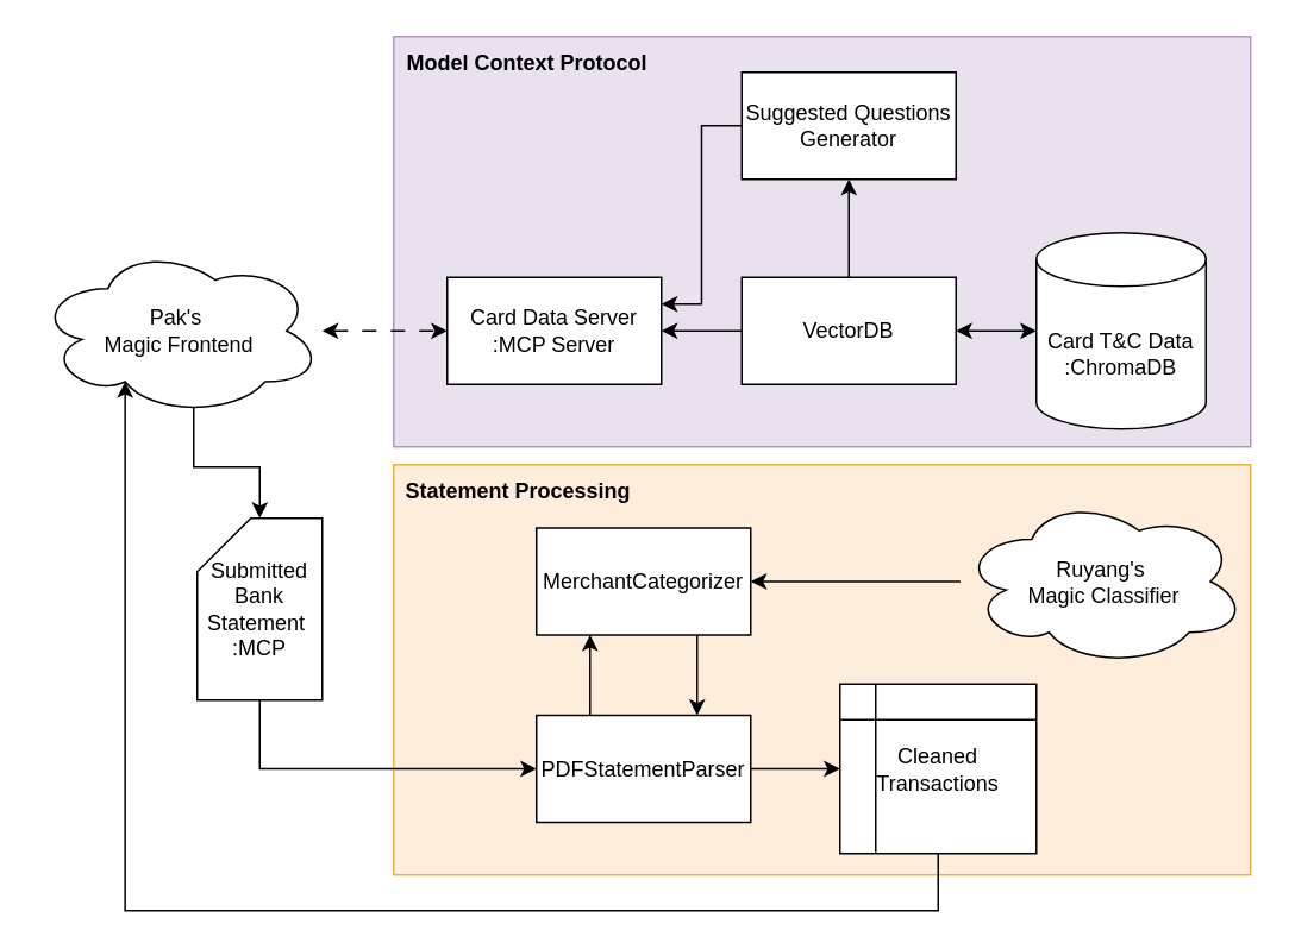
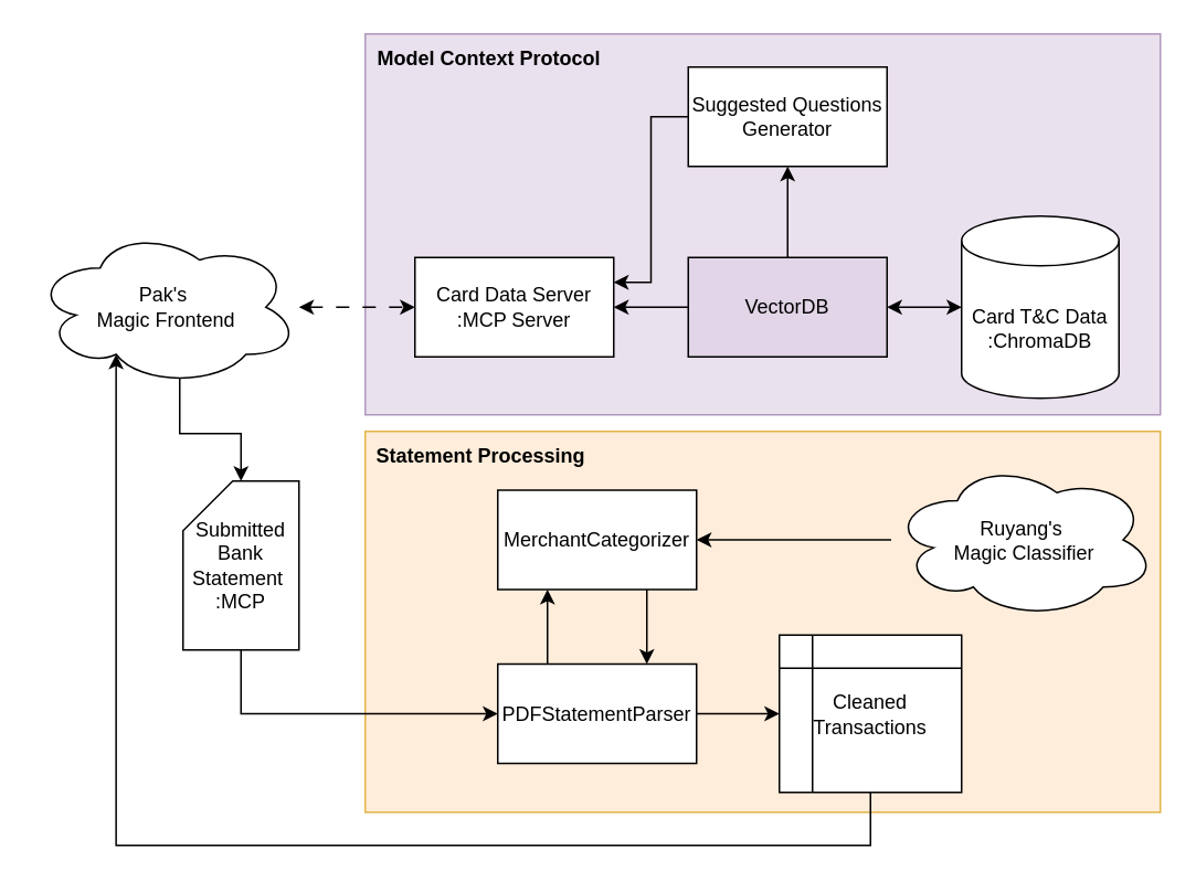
  <mxCell id="0" />
  <mxCell id="1" parent="0" />
  <mxCell id="2" value="" style="rounded=0;whiteSpace=wrap;html=1;fillColor=#ffe6cc;strokeColor=#d79b00;opacity=70;" vertex="1" parent="1"><mxGeometry x="220" y="260" width="480" height="230" as="geometry" /></mxCell>
  <mxCell id="3" value="" style="rounded=0;whiteSpace=wrap;html=1;fillColor=#e1d5e7;strokeColor=#9673a6;opacity=70;" vertex="1" parent="1"><mxGeometry x="220" y="20" width="480" height="230" as="geometry" /></mxCell>
  <mxCell id="4" value="Card T&amp;amp;C Data :ChromaDB" style="shape=cylinder3;whiteSpace=wrap;html=1;boundedLbl=1;backgroundOutline=1;size=15;" vertex="1" parent="1"><mxGeometry x="580" y="130" width="95" height="110" as="geometry" /></mxCell>
  <mxCell id="5" style="edgeStyle=orthogonalEdgeStyle;rounded=0;orthogonalLoop=1;jettySize=auto;html=1;entryX=1;entryY=0.5;entryDx=0;entryDy=0;" edge="1" parent="1" source="7" target="9"><mxGeometry relative="1" as="geometry" /></mxCell>
  <mxCell id="6" style="edgeStyle=orthogonalEdgeStyle;rounded=0;orthogonalLoop=1;jettySize=auto;html=1;entryX=0.5;entryY=1;entryDx=0;entryDy=0;" edge="1" parent="1" source="7" target="11"><mxGeometry relative="1" as="geometry" /></mxCell>
- <mxCell id="7" value="VectorDB" style="rounded=0;whiteSpace=wrap;html=1;" vertex="1" parent="1"><mxGeometry x="415" y="155" width="120" height="60" as="geometry" /></mxCell>
+ <mxCell id="7" value="VectorDB" style="rounded=0;whiteSpace=wrap;html=1;fillColor=#e1d5e7;" vertex="1" parent="1"><mxGeometry x="415" y="155" width="120" height="60" as="geometry" /></mxCell>
  <mxCell id="8" style="edgeStyle=orthogonalEdgeStyle;rounded=0;orthogonalLoop=1;jettySize=auto;html=1;entryX=0;entryY=0.5;entryDx=0;entryDy=0;entryPerimeter=0;startArrow=classic;startFill=1;" edge="1" parent="1" source="7" target="4"><mxGeometry relative="1" as="geometry" /></mxCell>
  <mxCell id="9" value="Card Data Server :MCP Server" style="rounded=0;whiteSpace=wrap;html=1;" vertex="1" parent="1"><mxGeometry x="250" y="155" width="120" height="60" as="geometry" /></mxCell>
  <mxCell id="10" style="edgeStyle=orthogonalEdgeStyle;rounded=0;orthogonalLoop=1;jettySize=auto;html=1;entryX=1;entryY=0.25;entryDx=0;entryDy=0;" edge="1" parent="1" source="11" target="9"><mxGeometry relative="1" as="geometry" /></mxCell>
  <mxCell id="11" value="Suggested Questions Generator" style="rounded=0;whiteSpace=wrap;html=1;" vertex="1" parent="1"><mxGeometry x="415" y="40" width="120" height="60" as="geometry" /></mxCell>
  <mxCell id="12" style="edgeStyle=orthogonalEdgeStyle;rounded=0;orthogonalLoop=1;jettySize=auto;html=1;exitX=0.5;exitY=1;exitDx=0;exitDy=0;exitPerimeter=0;entryX=0;entryY=0.5;entryDx=0;entryDy=0;" edge="1" parent="1" source="13" target="16"><mxGeometry relative="1" as="geometry" /></mxCell>
  <mxCell id="13" value="Submitted Bank Statement&amp;nbsp;&lt;div&gt;:MCP&lt;/div&gt;" style="shape=card;whiteSpace=wrap;html=1;" vertex="1" parent="1"><mxGeometry x="110" y="290" width="70" height="102" as="geometry" /></mxCell>
  <mxCell id="14" style="edgeStyle=orthogonalEdgeStyle;rounded=0;orthogonalLoop=1;jettySize=auto;html=1;exitX=0.25;exitY=0;exitDx=0;exitDy=0;entryX=0.25;entryY=1;entryDx=0;entryDy=0;" edge="1" parent="1" source="16" target="18"><mxGeometry relative="1" as="geometry" /></mxCell>
  <mxCell id="15" style="edgeStyle=orthogonalEdgeStyle;rounded=0;orthogonalLoop=1;jettySize=auto;html=1;exitX=1;exitY=0.5;exitDx=0;exitDy=0;" edge="1" parent="1" source="16" target="19"><mxGeometry relative="1" as="geometry" /></mxCell>
  <mxCell id="16" value="PDFStatementParser" style="rounded=0;whiteSpace=wrap;html=1;" vertex="1" parent="1"><mxGeometry x="300" y="400.5" width="120" height="60" as="geometry" /></mxCell>
  <mxCell id="17" style="edgeStyle=orthogonalEdgeStyle;rounded=0;orthogonalLoop=1;jettySize=auto;html=1;exitX=0.75;exitY=1;exitDx=0;exitDy=0;entryX=0.75;entryY=0;entryDx=0;entryDy=0;" edge="1" parent="1" source="18" target="16"><mxGeometry relative="1" as="geometry" /></mxCell>
  <mxCell id="18" value="MerchantCategorizer" style="rounded=0;whiteSpace=wrap;html=1;" vertex="1" parent="1"><mxGeometry x="300" y="295.5" width="120" height="60" as="geometry" /></mxCell>
  <mxCell id="19" value="Cleaned Transactions" style="shape=internalStorage;whiteSpace=wrap;html=1;backgroundOutline=1;" vertex="1" parent="1"><mxGeometry x="470" y="383" width="110" height="95" as="geometry" /></mxCell>
  <mxCell id="20" style="edgeStyle=orthogonalEdgeStyle;rounded=0;orthogonalLoop=1;jettySize=auto;html=1;dashed=1;dashPattern=8 8;startArrow=classic;startFill=1;" edge="1" parent="1" source="21" target="9"><mxGeometry relative="1" as="geometry" /></mxCell>
  <mxCell id="21" value="Pak's&amp;nbsp;&lt;div&gt;Magic Frontend&lt;/div&gt;" style="ellipse;shape=cloud;whiteSpace=wrap;html=1;" vertex="1" parent="1"><mxGeometry x="20" y="137.5" width="160" height="95" as="geometry" /></mxCell>
  <mxCell id="22" style="edgeStyle=orthogonalEdgeStyle;rounded=0;orthogonalLoop=1;jettySize=auto;html=1;entryX=1;entryY=0.5;entryDx=0;entryDy=0;" edge="1" parent="1" source="23" target="18"><mxGeometry relative="1" as="geometry" /></mxCell>
  <mxCell id="23" value="Ruyang's&amp;nbsp;&lt;div&gt;Magic Classifier&lt;/div&gt;" style="ellipse;shape=cloud;whiteSpace=wrap;html=1;" vertex="1" parent="1"><mxGeometry x="537.5" y="278" width="160" height="95" as="geometry" /></mxCell>
  <mxCell id="24" style="edgeStyle=orthogonalEdgeStyle;rounded=0;orthogonalLoop=1;jettySize=auto;html=1;exitX=0.55;exitY=0.95;exitDx=0;exitDy=0;exitPerimeter=0;entryX=0.5;entryY=0;entryDx=0;entryDy=0;entryPerimeter=0;" edge="1" parent="1" source="21" target="13"><mxGeometry relative="1" as="geometry" /></mxCell>
  <mxCell id="25" style="edgeStyle=orthogonalEdgeStyle;rounded=0;orthogonalLoop=1;jettySize=auto;html=1;exitX=0.5;exitY=1;exitDx=0;exitDy=0;entryX=0.31;entryY=0.8;entryDx=0;entryDy=0;entryPerimeter=0;" edge="1" parent="1" source="19" target="21"><mxGeometry relative="1" as="geometry"><Array as="points"><mxPoint x="525" y="510" /><mxPoint x="70" y="510" /></Array></mxGeometry></mxCell>
  <mxCell id="26" value="Statement Processing" style="text;html=1;align=center;verticalAlign=middle;whiteSpace=wrap;rounded=0;fontStyle=1" vertex="1" parent="1"><mxGeometry x="220" y="260" width="140" height="30" as="geometry" /></mxCell>
  <mxCell id="27" value="Model Context Protocol" style="text;html=1;align=center;verticalAlign=middle;whiteSpace=wrap;rounded=0;fontStyle=1" vertex="1" parent="1"><mxGeometry x="220" y="20" width="150" height="30" as="geometry" /></mxCell>
